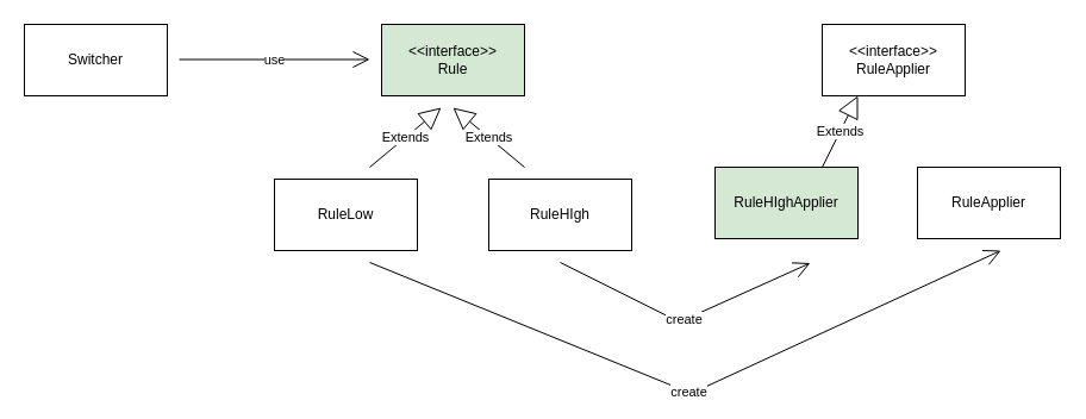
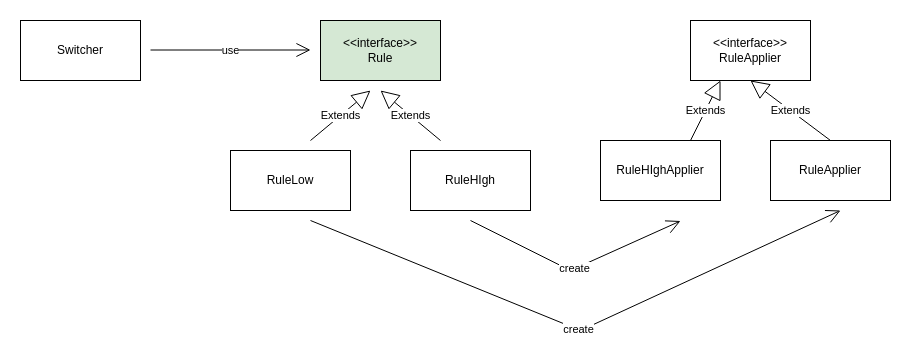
  <mxCell id="0" />
  <mxCell id="1" parent="0" />
  <mxCell id="2" value="&amp;lt;&amp;lt;interface&amp;gt;&amp;gt;&lt;br&gt;Rule" style="rounded=0;whiteSpace=wrap;html=1;fillColor=#d5e8d4;" vertex="1" parent="1"><mxGeometry x="320" y="20" width="120" height="60" as="geometry" /></mxCell>
  <mxCell id="3" value="RuleLow" style="rounded=0;whiteSpace=wrap;html=1;" vertex="1" parent="1"><mxGeometry x="230" y="150" width="120" height="60" as="geometry" /></mxCell>
  <mxCell id="4" value="RuleHIgh" style="rounded=0;whiteSpace=wrap;html=1;" vertex="1" parent="1"><mxGeometry x="410" y="150" width="120" height="60" as="geometry" /></mxCell>
  <mxCell id="5" value="Extends" style="endArrow=block;endSize=16;endFill=0;html=1;" edge="1" parent="1"><mxGeometry width="160" relative="1" as="geometry"><mxPoint x="310" y="140" as="sourcePoint" /><mxPoint x="370" y="90" as="targetPoint" /></mxGeometry></mxCell>
  <mxCell id="6" value="Extends" style="endArrow=block;endSize=16;endFill=0;html=1;" edge="1" parent="1"><mxGeometry width="160" relative="1" as="geometry"><mxPoint x="440" y="140" as="sourcePoint" /><mxPoint x="380" y="90" as="targetPoint" /></mxGeometry></mxCell>
  <mxCell id="7" value="Extends" style="endArrow=block;endSize=16;endFill=0;html=1;entryX=0.25;entryY=1;entryDx=0;entryDy=0;" edge="1" parent="1" target="8"><mxGeometry width="160" relative="1" as="geometry"><mxPoint x="690" y="140" as="sourcePoint" /><mxPoint x="630" y="90" as="targetPoint" /></mxGeometry></mxCell>
  <mxCell id="8" value="&amp;lt;&amp;lt;interface&amp;gt;&amp;gt;&lt;br&gt;RuleApplier" style="rounded=0;whiteSpace=wrap;html=1;" vertex="1" parent="1"><mxGeometry x="690" y="20" width="120" height="60" as="geometry" /></mxCell>
- <mxCell id="9" value="RuleHIghApplier" style="rounded=0;whiteSpace=wrap;html=1;fillColor=#d5e8d4;" vertex="1" parent="1"><mxGeometry x="600" y="140" width="120" height="60" as="geometry" /></mxCell>
+ <mxCell id="9" value="RuleHIghApplier" style="rounded=0;whiteSpace=wrap;html=1;" vertex="1" parent="1"><mxGeometry x="600" y="140" width="120" height="60" as="geometry" /></mxCell>
  <mxCell id="10" value="RuleApplier" style="rounded=0;whiteSpace=wrap;html=1;" vertex="1" parent="1"><mxGeometry x="770" y="140" width="120" height="60" as="geometry" /></mxCell>
+ <mxCell id="11" value="Extends" style="endArrow=block;endSize=16;endFill=0;html=1;exitX=0.5;exitY=0;exitDx=0;exitDy=0;entryX=0.5;entryY=1;entryDx=0;entryDy=0;" edge="1" parent="1" source="10" target="8"><mxGeometry width="160" relative="1" as="geometry"><mxPoint x="830" y="140" as="sourcePoint" /><mxPoint x="720" y="90" as="targetPoint" /></mxGeometry></mxCell>
  <mxCell id="12" value="create" style="endArrow=open;endFill=1;endSize=12;html=1;" edge="1" parent="1"><mxGeometry width="160" relative="1" as="geometry"><mxPoint x="470" y="220" as="sourcePoint" /><mxPoint x="680" y="220.5" as="targetPoint" /><Array as="points"><mxPoint x="570" y="270" /></Array></mxGeometry></mxCell>
  <mxCell id="13" value="create" style="endArrow=open;endFill=1;endSize=12;html=1;" edge="1" parent="1"><mxGeometry width="160" relative="1" as="geometry"><mxPoint x="310" y="220" as="sourcePoint" /><mxPoint x="840" y="210" as="targetPoint" /><Array as="points"><mxPoint x="580" y="330" /></Array></mxGeometry></mxCell>
  <mxCell id="14" value="Switcher" style="rounded=0;whiteSpace=wrap;html=1;" vertex="1" parent="1"><mxGeometry x="20" y="20" width="120" height="60" as="geometry" /></mxCell>
  <mxCell id="15" value="use" style="endArrow=open;endFill=1;endSize=12;html=1;" edge="1" parent="1"><mxGeometry width="160" relative="1" as="geometry"><mxPoint x="150" y="49.5" as="sourcePoint" /><mxPoint x="310" y="49.5" as="targetPoint" /></mxGeometry></mxCell>
